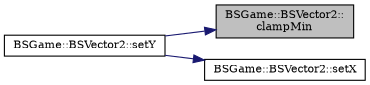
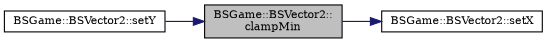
  digraph {
    fontname="DejaVu Serif"
    rankdir=LR
    node [color=black fillcolor=white fontname="DejaVu Serif" fontsize=10 shape=record style=filled]
    edge [color=midnightblue fontname="DejaVu Serif" fontsize=10 labelfontname=Helvetica labelfontsize=10 style=solid]
    n1 [fillcolor=grey75 fontcolor=black height=0.2 label="BSGame::BSVector2::\lclampMin" width=0.4]
    n2 [height=0.2 label="BSGame::BSVector2::setX" width=0.4]
    n3 [height=0.2 label="BSGame::BSVector2::setY" width=0.4]
-   n3 -> n2
+   n1 -> n2
    n3 -> n1
  }
